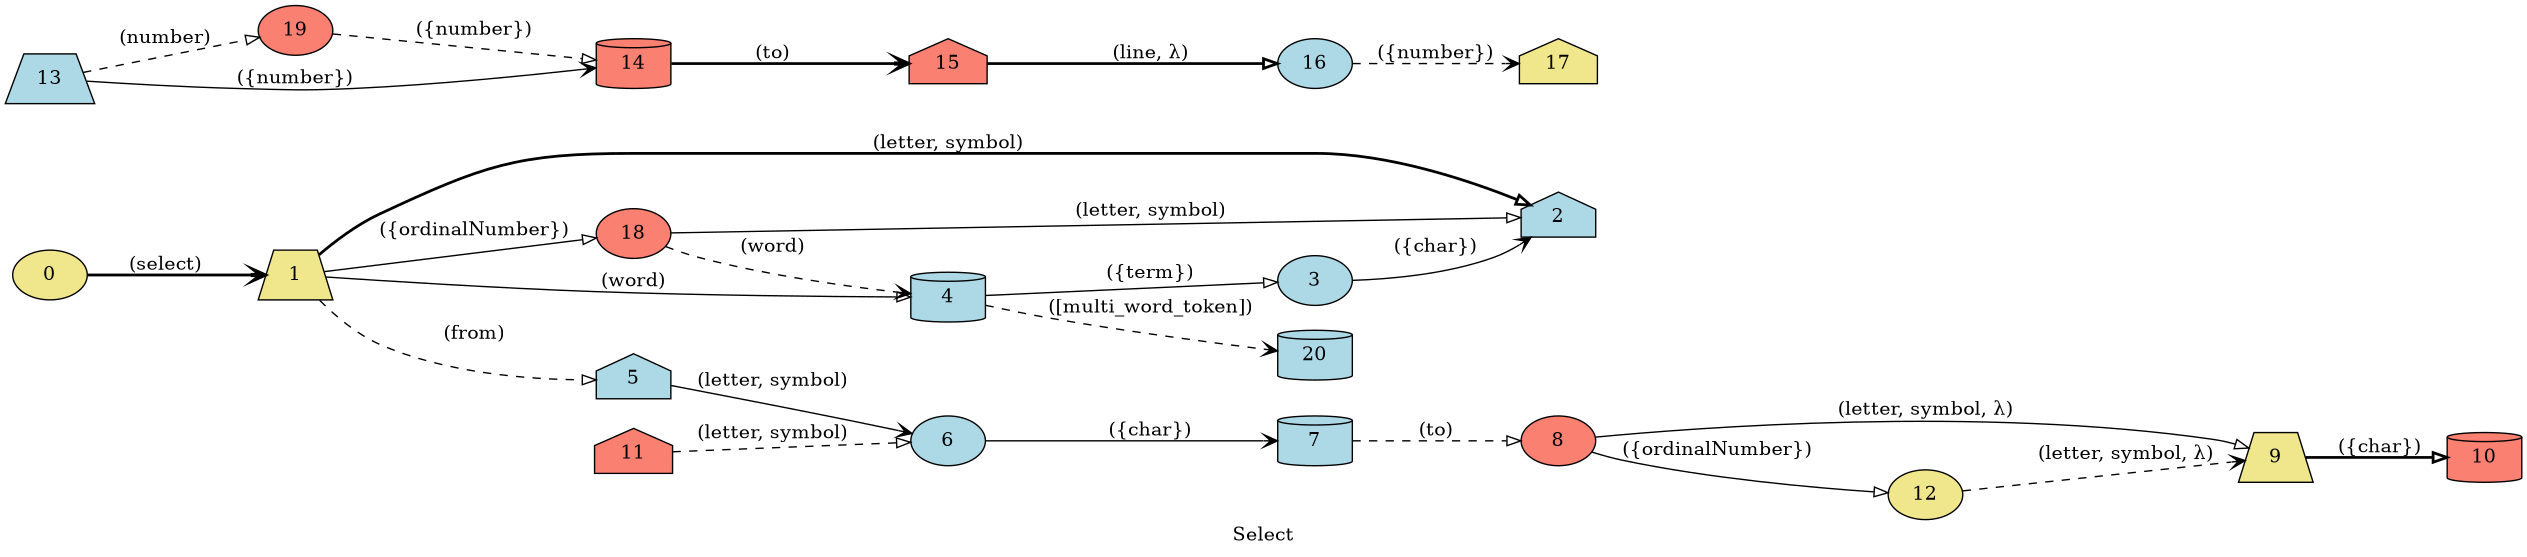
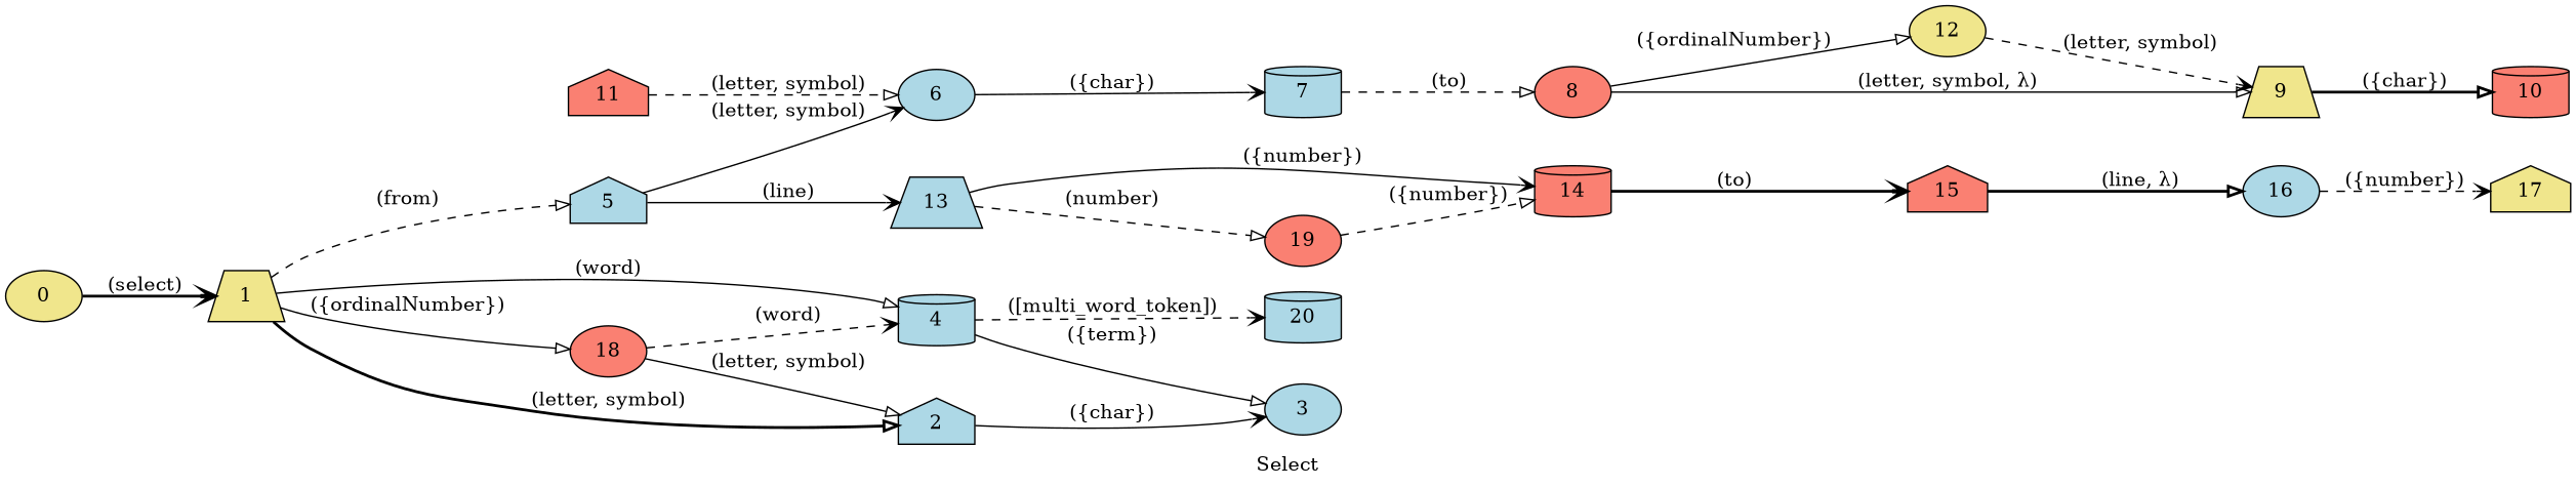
  digraph {
    desc="Select a piece of the text in the current line"
    examples="\n        select the letter B,\n        select the symbol 5,\n        select the letter Q,\n        select the first letter B,\n        select the second letter K,\n        select the last workd this,\n        select the word ball,\n        select the word [multi_word_token],\n        select from line 2 to line 15,\n        select from line number 45 to line 90,\n        select from letter A to letter Z,\n        select from second leter G to last letter P\n    "
    label=Select
    lang="en-US"
    langName=English
    rankdir=LR
    title=Select
    node [fillcolor=lightblue shape=ellipse style=filled]
    edge [arrowhead=onormal style=solid]
    1 [fillcolor=khaki shape=trapezium]
    18 [fillcolor=salmon]
    13 [shape=trapezium]
    19 [fillcolor=salmon]
    5 [shape=house]
    11 [fillcolor=salmon shape=house]
    8 [fillcolor=salmon]
    12 [fillcolor=khaki]
    2 [shape=house]
    4 [shape=cylinder]
    14 [fillcolor=salmon shape=cylinder]
    6
    9 [fillcolor=khaki shape=trapezium]
    17 [fillcolor=khaki shape=house]
    10 [fillcolor=salmon shape=cylinder]
    20 [shape=cylinder]
    0 [fillcolor=khaki]
    3
    7 [shape=cylinder]
    15 [fillcolor=salmon shape=house]
    16
    subgraph sub_1 {
      1
      18
    }
    subgraph sub_2 {
      1
      18
    }
    subgraph sub_3 {
      13
      19
    }
    subgraph sub_4 {
      5
      11
    }
    subgraph sub_5 {
      8
      12
    }
    1 -> 18 [label="({ordinalNumber})" normalizer=ordinalNumber store=wordPosition]
    1 -> 5 [label="(from)" style=dashed]
    1 -> 2 [label="(letter, symbol)" style=bold]
    1 -> 4 [label="(word)"]
    18 -> 2 [label="(letter, symbol)"]
    18 -> 4 [arrowhead=vee label="(word)" style=dashed]
    13 -> 19 [label="(number)" style=dashed]
    13 -> 14 [arrowhead=vee label="({number})" store=from]
    19 -> 14 [label="({number})" store=from style=dashed]
+   5 -> 13 [arrowhead=vee label="(line)" store=selectLine]
    5 -> 6 [arrowhead=vee label="(letter, symbol)"]
    11 -> 6 [label="(letter, symbol)" style=dashed]
    8 -> 12 [label="({ordinalNumber})" normalizer=ordinalNumber store=toPosition]
    8 -> 9 [label="(letter, symbol, λ)"]
-   12 -> 9 [arrowhead=vee label="(letter, symbol, λ)" style=dashed]
-   3 -> 2 [arrowhead=vee label="({char})" store=word]
+   12 -> 9 [arrowhead=vee label="(letter, symbol)" style=dashed]
+   2 -> 3 [arrowhead=vee label="({char})" store=word]
    4 -> 20 [arrowhead=vee extraArgs="{\"case\": \"camel\"}" label="([multi_word_token])" store=word style=dashed]
    4 -> 3 [label="({term})" store=word]
    14 -> 15 [arrowhead=vee label="(to)" style=bold]
    6 -> 7 [arrowhead=vee label="({char})" store=from]
    9 -> 10 [label="({char})" store=to style=bold]
    0 -> 1 [arrowhead=vee label="(select)" style=bold]
    7 -> 8 [label="(to)" style=dashed]
    15 -> 16 [label="(line, λ)" style=bold]
    16 -> 17 [arrowhead=vee label="({number})" store=to style=dashed]
  }
